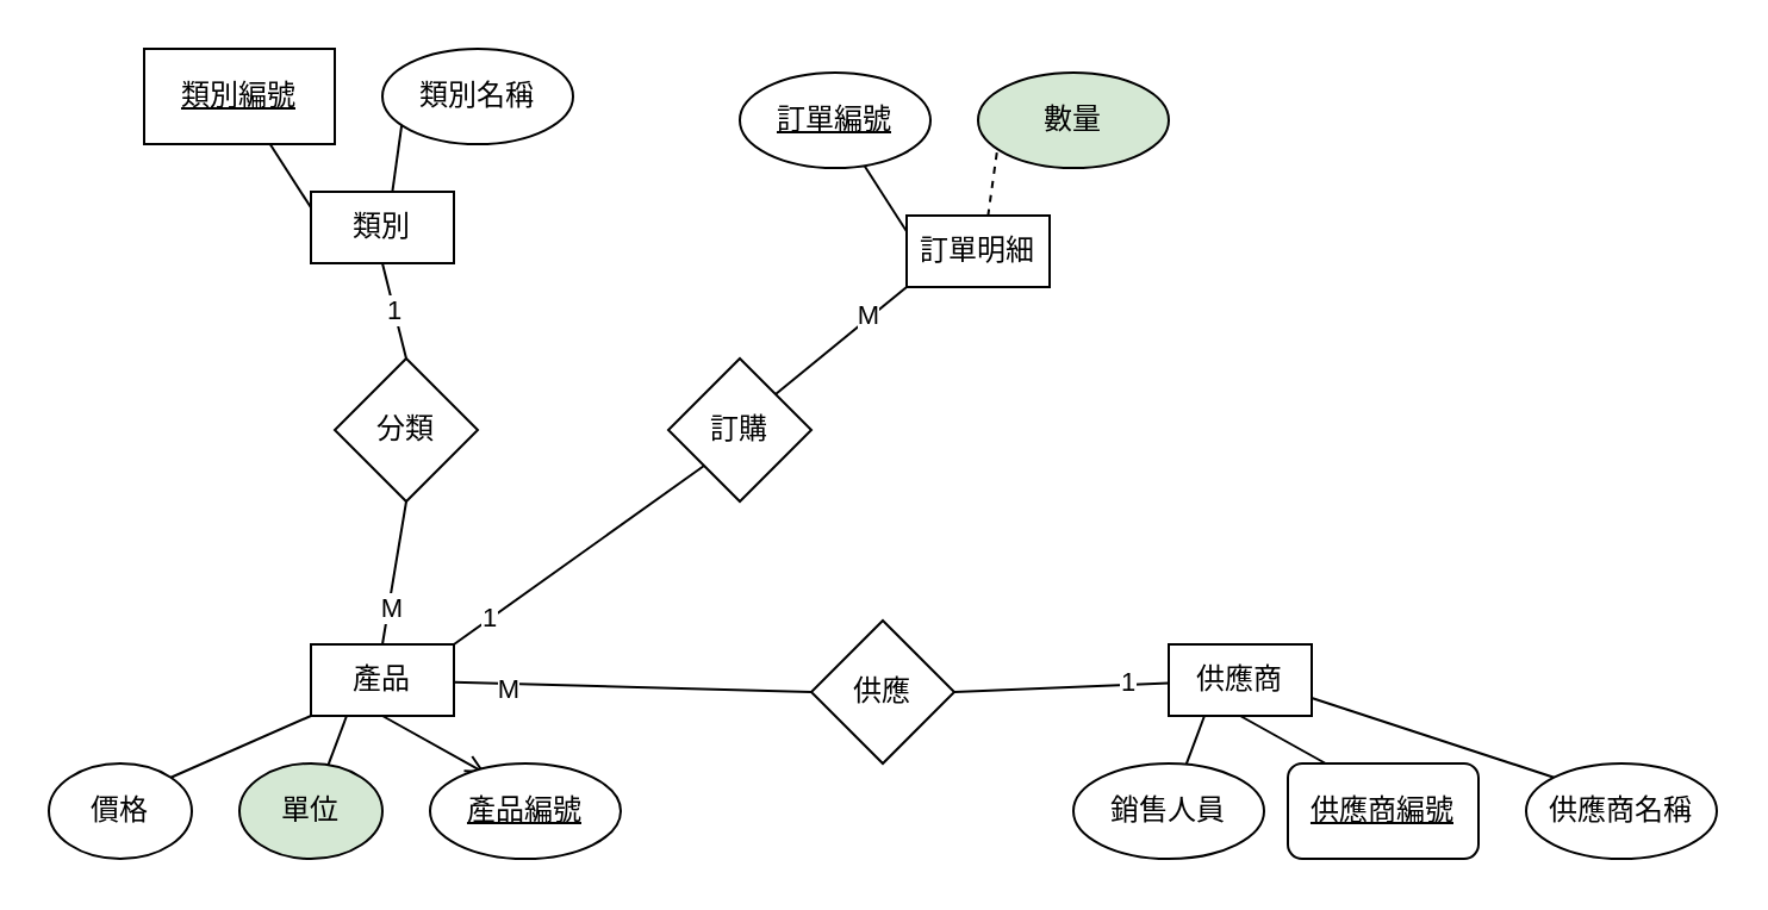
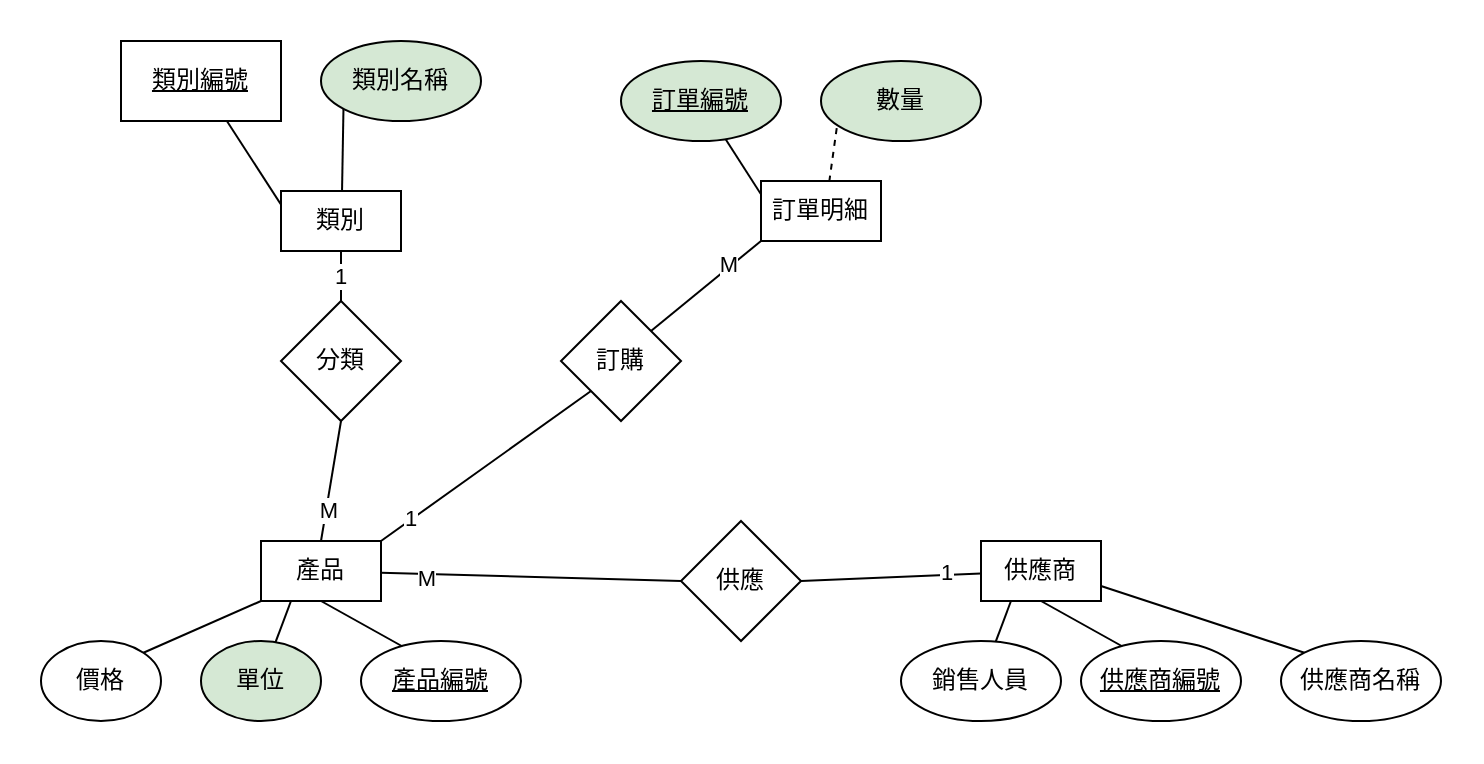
  <mxCell id="0" />
  <mxCell id="1" parent="0" />
  <mxCell id="2" style="edgeStyle=none;rounded=0;orthogonalLoop=1;jettySize=auto;html=1;exitX=0;exitY=1;exitDx=0;exitDy=0;entryX=1;entryY=0;entryDx=0;entryDy=0;endArrow=none;endFill=0;" edge="1" parent="1" source="5" target="6"><mxGeometry relative="1" as="geometry" /></mxCell>
  <mxCell id="3" style="edgeStyle=none;rounded=0;orthogonalLoop=1;jettySize=auto;html=1;exitX=0.25;exitY=1;exitDx=0;exitDy=0;endArrow=none;endFill=0;" edge="1" parent="1" source="5" target="8"><mxGeometry relative="1" as="geometry" /></mxCell>
- <mxCell id="4" style="edgeStyle=none;rounded=0;orthogonalLoop=1;jettySize=auto;html=1;exitX=0.5;exitY=1;exitDx=0;exitDy=0;entryX=0.288;entryY=0.1;entryDx=0;entryDy=0;entryPerimeter=0;endArrow=open;endFill=0;" edge="1" parent="1" source="5" target="7"><mxGeometry relative="1" as="geometry" /></mxCell>
+ <mxCell id="4" style="edgeStyle=none;rounded=0;orthogonalLoop=1;jettySize=auto;html=1;exitX=0.5;exitY=1;exitDx=0;exitDy=0;entryX=0.288;entryY=0.1;entryDx=0;entryDy=0;entryPerimeter=0;endArrow=none;endFill=0;" edge="1" parent="1" source="5" target="7"><mxGeometry relative="1" as="geometry" /></mxCell>
  <mxCell id="5" value="產品" style="rounded=0;whiteSpace=wrap;html=1;" vertex="1" parent="1"><mxGeometry x="130" y="270" width="60" height="30" as="geometry" /></mxCell>
  <mxCell id="6" value="價格" style="ellipse;whiteSpace=wrap;html=1;" vertex="1" parent="1"><mxGeometry x="20" y="320" width="60" height="40" as="geometry" /></mxCell>
  <mxCell id="7" value="產品編號" style="ellipse;whiteSpace=wrap;html=1;fontStyle=4" vertex="1" parent="1"><mxGeometry x="180" y="320" width="80" height="40" as="geometry" /></mxCell>
  <mxCell id="8" value="單位" style="ellipse;whiteSpace=wrap;html=1;fillColor=#d5e8d4;" vertex="1" parent="1"><mxGeometry x="100" y="320" width="60" height="40" as="geometry" /></mxCell>
  <mxCell id="9" style="edgeStyle=none;rounded=0;orthogonalLoop=1;jettySize=auto;html=1;exitX=0.25;exitY=1;exitDx=0;exitDy=0;endArrow=none;endFill=0;" edge="1" parent="1" source="12" target="14"><mxGeometry relative="1" as="geometry" /></mxCell>
  <mxCell id="10" style="edgeStyle=none;rounded=0;orthogonalLoop=1;jettySize=auto;html=1;exitX=0.5;exitY=1;exitDx=0;exitDy=0;entryX=0;entryY=0;entryDx=0;entryDy=0;endArrow=block;endFill=0;" edge="1" parent="1" source="12" target="13"><mxGeometry relative="1" as="geometry" /></mxCell>
  <mxCell id="11" value="1" style="edgeStyle=none;rounded=0;orthogonalLoop=1;jettySize=auto;html=1;exitX=0.5;exitY=1;exitDx=0;exitDy=0;entryX=0.5;entryY=0;entryDx=0;entryDy=0;endArrow=none;endFill=0;" edge="1" parent="1" source="12" target="17"><mxGeometry relative="1" as="geometry" /></mxCell>
- <mxCell id="12" value="類別" style="rounded=0;whiteSpace=wrap;html=1;" vertex="1" parent="1"><mxGeometry x="130" y="80" width="60" height="30" as="geometry" /></mxCell>
- <mxCell id="13" value="類別名稱" style="ellipse;whiteSpace=wrap;html=1;" vertex="1" parent="1"><mxGeometry x="160" y="20" width="80" height="40" as="geometry" /></mxCell>
+ <mxCell id="12" value="類別" style="rounded=0;whiteSpace=wrap;html=1;" vertex="1" parent="1"><mxGeometry x="140" y="95" width="60" height="30" as="geometry" /></mxCell>
+ <mxCell id="13" value="類別名稱" style="ellipse;whiteSpace=wrap;html=1;fillColor=#d5e8d4;" vertex="1" parent="1"><mxGeometry x="160" y="20" width="80" height="40" as="geometry" /></mxCell>
  <mxCell id="14" value="類別編號" style="whiteSpace=wrap;html=1;fontStyle=4;rounded=0;" vertex="1" parent="1"><mxGeometry x="60" y="20" width="80" height="40" as="geometry" /></mxCell>
  <mxCell id="15" style="edgeStyle=none;rounded=0;orthogonalLoop=1;jettySize=auto;html=1;exitX=0.5;exitY=1;exitDx=0;exitDy=0;entryX=0.5;entryY=0;entryDx=0;entryDy=0;endArrow=none;endFill=0;" edge="1" parent="1" source="17" target="5"><mxGeometry relative="1" as="geometry" /></mxCell>
  <mxCell id="16" value="M" style="edgeLabel;html=1;align=center;verticalAlign=middle;resizable=0;points=[];" vertex="1" connectable="0" parent="15"><mxGeometry x="0.467" y="1" relative="1" as="geometry"><mxPoint as="offset" /></mxGeometry></mxCell>
  <mxCell id="17" value="分類" style="rhombus;whiteSpace=wrap;html=1;" vertex="1" parent="1"><mxGeometry x="140" y="150" width="60" height="60" as="geometry" /></mxCell>
  <mxCell id="18" style="edgeStyle=none;rounded=0;orthogonalLoop=1;jettySize=auto;html=1;exitX=0.25;exitY=1;exitDx=0;exitDy=0;endArrow=none;endFill=0;" edge="1" parent="1" source="21" target="24"><mxGeometry relative="1" as="geometry" /></mxCell>
  <mxCell id="19" style="edgeStyle=none;rounded=0;orthogonalLoop=1;jettySize=auto;html=1;exitX=0.5;exitY=1;exitDx=0;exitDy=0;entryX=0.288;entryY=0.1;entryDx=0;entryDy=0;entryPerimeter=0;endArrow=none;endFill=0;" edge="1" parent="1" source="21" target="23"><mxGeometry relative="1" as="geometry" /></mxCell>
  <mxCell id="20" style="edgeStyle=none;rounded=0;orthogonalLoop=1;jettySize=auto;html=1;exitX=1;exitY=0.75;exitDx=0;exitDy=0;entryX=0;entryY=0;entryDx=0;entryDy=0;endArrow=none;endFill=0;" edge="1" parent="1" source="21" target="22"><mxGeometry relative="1" as="geometry" /></mxCell>
  <mxCell id="21" value="供應商" style="rounded=0;whiteSpace=wrap;html=1;" vertex="1" parent="1"><mxGeometry x="490" y="270" width="60" height="30" as="geometry" /></mxCell>
  <mxCell id="22" value="供應商名稱" style="ellipse;whiteSpace=wrap;html=1;" vertex="1" parent="1"><mxGeometry x="640" y="320" width="80" height="40" as="geometry" /></mxCell>
- <mxCell id="23" value="供應商編號" style="whiteSpace=wrap;html=1;fontStyle=4;rounded=1;" vertex="1" parent="1"><mxGeometry x="540" y="320" width="80" height="40" as="geometry" /></mxCell>
+ <mxCell id="23" value="供應商編號" style="ellipse;whiteSpace=wrap;html=1;fontStyle=4" vertex="1" parent="1"><mxGeometry x="540" y="320" width="80" height="40" as="geometry" /></mxCell>
  <mxCell id="24" value="銷售人員" style="ellipse;whiteSpace=wrap;html=1;" vertex="1" parent="1"><mxGeometry x="450" y="320" width="80" height="40" as="geometry" /></mxCell>
  <mxCell id="25" style="edgeStyle=none;rounded=0;orthogonalLoop=1;jettySize=auto;html=1;exitX=0;exitY=0.5;exitDx=0;exitDy=0;endArrow=none;endFill=0;" edge="1" parent="1" source="29" target="5"><mxGeometry relative="1" as="geometry" /></mxCell>
  <mxCell id="26" value="M" style="edgeLabel;html=1;align=center;verticalAlign=middle;resizable=0;points=[];" vertex="1" connectable="0" parent="25"><mxGeometry x="0.693" y="2" relative="1" as="geometry"><mxPoint as="offset" /></mxGeometry></mxCell>
  <mxCell id="27" style="edgeStyle=none;rounded=0;orthogonalLoop=1;jettySize=auto;html=1;exitX=1;exitY=0.5;exitDx=0;exitDy=0;endArrow=none;endFill=0;" edge="1" parent="1" source="29" target="21"><mxGeometry relative="1" as="geometry" /></mxCell>
  <mxCell id="28" value="1" style="edgeLabel;html=1;align=center;verticalAlign=middle;resizable=0;points=[];" vertex="1" connectable="0" parent="27"><mxGeometry x="0.615" y="1" relative="1" as="geometry"><mxPoint as="offset" /></mxGeometry></mxCell>
  <mxCell id="29" value="供應" style="rhombus;whiteSpace=wrap;html=1;" vertex="1" parent="1"><mxGeometry x="340" y="260" width="60" height="60" as="geometry" /></mxCell>
  <mxCell id="30" style="edgeStyle=none;rounded=0;orthogonalLoop=1;jettySize=auto;html=1;exitX=0;exitY=1;exitDx=0;exitDy=0;entryX=1;entryY=0;entryDx=0;entryDy=0;endArrow=none;endFill=0;" edge="1" parent="1" source="34" target="5"><mxGeometry relative="1" as="geometry" /></mxCell>
  <mxCell id="31" value="1" style="edgeLabel;html=1;align=center;verticalAlign=middle;resizable=0;points=[];" vertex="1" connectable="0" parent="30"><mxGeometry x="0.703" y="-1" relative="1" as="geometry"><mxPoint as="offset" /></mxGeometry></mxCell>
  <mxCell id="32" style="edgeStyle=none;rounded=0;orthogonalLoop=1;jettySize=auto;html=1;exitX=1;exitY=0;exitDx=0;exitDy=0;entryX=0;entryY=1;entryDx=0;entryDy=0;endArrow=none;endFill=0;" edge="1" parent="1" source="34" target="37"><mxGeometry relative="1" as="geometry" /></mxCell>
  <mxCell id="33" value="M" style="edgeLabel;html=1;align=center;verticalAlign=middle;resizable=0;points=[];" vertex="1" connectable="0" parent="32"><mxGeometry x="0.438" y="1" relative="1" as="geometry"><mxPoint as="offset" /></mxGeometry></mxCell>
  <mxCell id="34" value="訂購" style="rhombus;whiteSpace=wrap;html=1;" vertex="1" parent="1"><mxGeometry x="280" y="150" width="60" height="60" as="geometry" /></mxCell>
  <mxCell id="35" style="edgeStyle=none;rounded=0;orthogonalLoop=1;jettySize=auto;html=1;exitX=0.25;exitY=1;exitDx=0;exitDy=0;endArrow=none;endFill=0;" edge="1" parent="1" source="37" target="39"><mxGeometry relative="1" as="geometry" /></mxCell>
  <mxCell id="36" style="edgeStyle=none;rounded=0;orthogonalLoop=1;jettySize=auto;html=1;exitX=0.5;exitY=1;exitDx=0;exitDy=0;entryX=0;entryY=0;entryDx=0;entryDy=0;endArrow=none;endFill=0;dashed=1;" edge="1" parent="1" source="37" target="38"><mxGeometry relative="1" as="geometry" /></mxCell>
  <mxCell id="37" value="訂單明細" style="rounded=0;whiteSpace=wrap;html=1;" vertex="1" parent="1"><mxGeometry x="380" y="90" width="60" height="30" as="geometry" /></mxCell>
  <mxCell id="38" value="數量" style="ellipse;whiteSpace=wrap;html=1;fillColor=#d5e8d4;" vertex="1" parent="1"><mxGeometry x="410" y="30" width="80" height="40" as="geometry" /></mxCell>
- <mxCell id="39" value="訂單編號" style="ellipse;whiteSpace=wrap;html=1;fontStyle=4" vertex="1" parent="1"><mxGeometry x="310" y="30" width="80" height="40" as="geometry" /></mxCell>
+ <mxCell id="39" value="訂單編號" style="ellipse;whiteSpace=wrap;html=1;fontStyle=4;fillColor=#d5e8d4;" vertex="1" parent="1"><mxGeometry x="310" y="30" width="80" height="40" as="geometry" /></mxCell>
